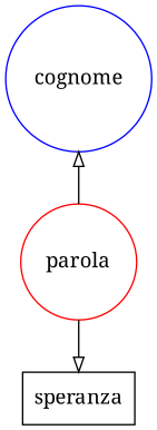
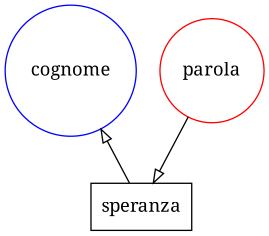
  digraph {
    fontname="Noto Serif"
    rankdir=BT
    node [fontname="Noto Serif" shape=circle]
    edge [arrowhead=empty fontname="Noto Serif"]
    n1 [label=speranza shape=box]
    n2 [color=red label=parola]
    n3 [color=blue label=cognome]
    subgraph sub_1 {
      rank=source
      n1
    }
    subgraph sub_2 {
      rank=same
      n2
    }
    subgraph sub_3 {
      rank=same
      n3
    }
    subgraph sub_4 {
      rank=same
    }
    subgraph sub_5 {
      rank=same
    }
    n2 -> n1
-   n2 -> n3
+   n1 -> n3
  }
